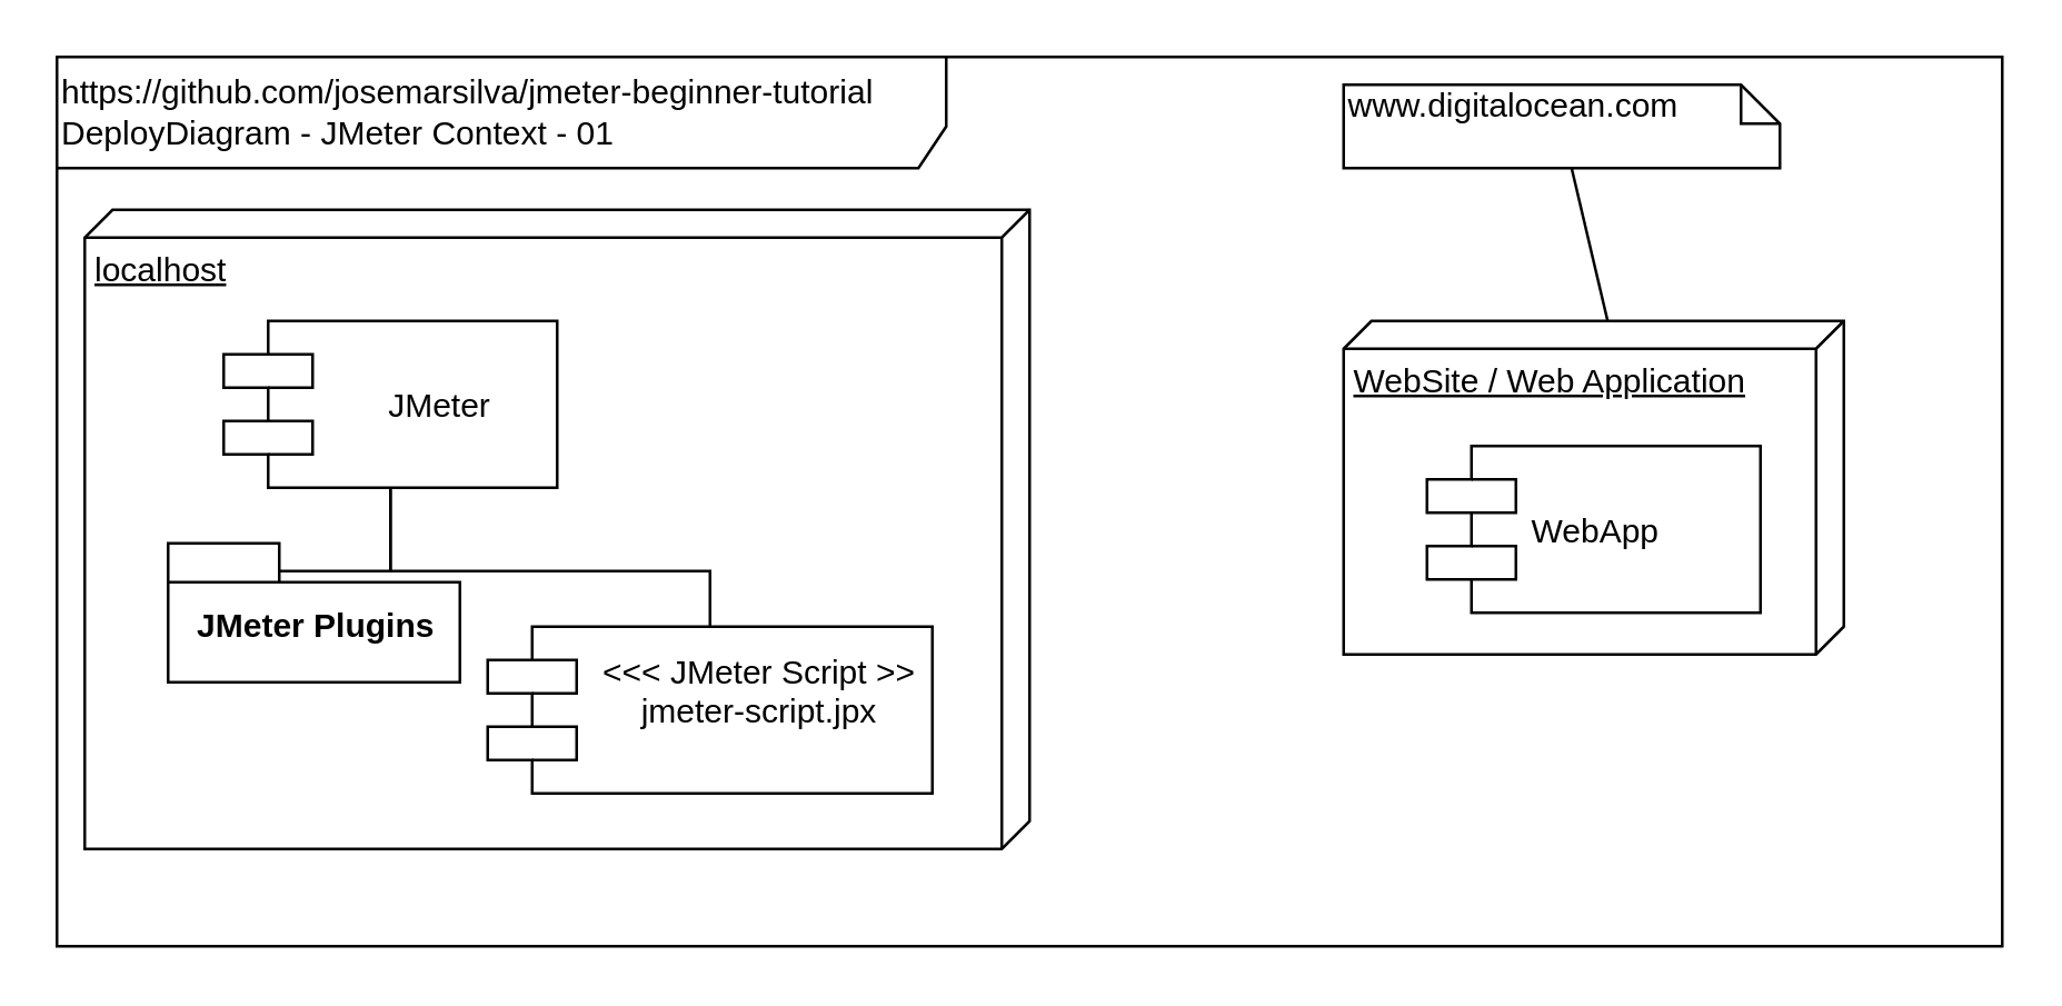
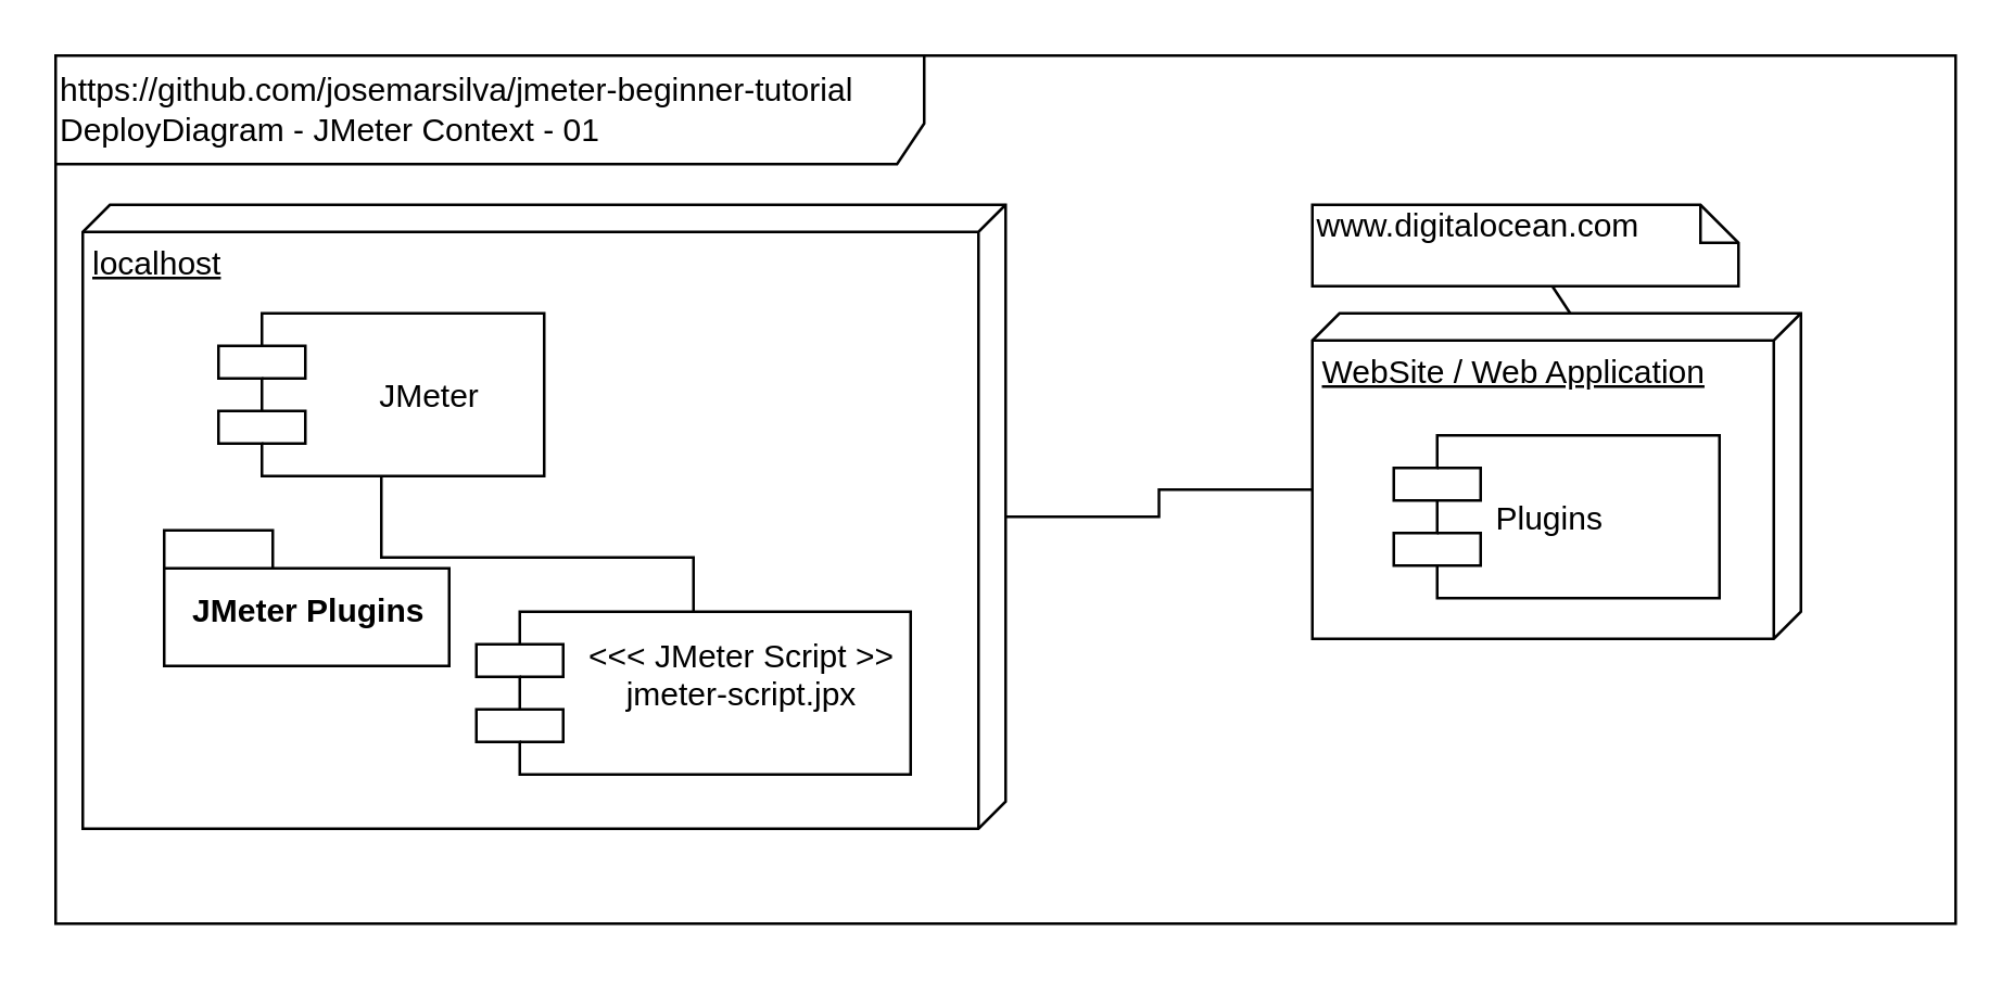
  <mxCell id="0" />
  <mxCell id="1" parent="0" />
  <mxCell id="2" value="&lt;div style=&quot;text-align: left&quot;&gt;&lt;span&gt;https://github.com/josemarsilva/jmeter-beginner-tutorial&lt;/span&gt;&lt;/div&gt;&lt;div style=&quot;text-align: left&quot;&gt;&lt;span&gt;DeployDiagram - JMeter Context - 01&lt;/span&gt;&lt;/div&gt;" style="shape=umlFrame;whiteSpace=wrap;html=1;width=320;height=40;align=left;" vertex="1" parent="1"><mxGeometry x="20" y="20" width="700" height="320" as="geometry" /></mxCell>
+ <mxCell id="3" style="edgeStyle=orthogonalEdgeStyle;rounded=0;orthogonalLoop=1;jettySize=auto;html=1;entryX=0;entryY=0;entryDx=65;entryDy=180;entryPerimeter=0;endArrow=none;endFill=0;" edge="1" parent="1" source="4" target="8"><mxGeometry relative="1" as="geometry" /></mxCell>
  <mxCell id="4" value="localhost" style="verticalAlign=top;align=left;spacingTop=8;spacingLeft=2;spacingRight=12;shape=cube;size=10;direction=south;fontStyle=4;html=1;" vertex="1" parent="1"><mxGeometry x="30" y="75" width="340" height="230" as="geometry" /></mxCell>
  <mxCell id="5" style="edgeStyle=orthogonalEdgeStyle;rounded=0;orthogonalLoop=1;jettySize=auto;html=1;entryX=0.5;entryY=0;entryDx=0;entryDy=0;endArrow=none;endFill=0;" edge="1" parent="1" source="7" target="10"><mxGeometry relative="1" as="geometry"><Array as="points"><mxPoint x="140" y="205" /><mxPoint x="255" y="205" /></Array></mxGeometry></mxCell>
- <mxCell id="6" style="edgeStyle=orthogonalEdgeStyle;rounded=0;orthogonalLoop=1;jettySize=auto;html=1;entryX=0;entryY=0;entryDx=20;entryDy=0;entryPerimeter=0;endArrow=none;endFill=0;" edge="1" parent="1" source="7" target="11"><mxGeometry relative="1" as="geometry"><Array as="points"><mxPoint x="140" y="205" /><mxPoint x="80" y="205" /></Array></mxGeometry></mxCell>
  <mxCell id="7" value="JMeter" style="shape=component;align=center;spacingLeft=36;" vertex="1" parent="1"><mxGeometry x="80" y="115" width="120" height="60" as="geometry" /></mxCell>
  <mxCell id="8" value="WebSite / Web Application" style="verticalAlign=top;align=left;spacingTop=8;spacingLeft=2;spacingRight=12;shape=cube;size=10;direction=south;fontStyle=4;html=1;" vertex="1" parent="1"><mxGeometry x="483" y="115" width="180" height="120" as="geometry" /></mxCell>
- <mxCell id="9" value="WebApp" style="shape=component;align=left;spacingLeft=36;" vertex="1" parent="1"><mxGeometry x="513" y="160" width="120" height="60" as="geometry" /></mxCell>
+ <mxCell id="9" value="Plugins" style="shape=component;align=left;spacingLeft=36;" vertex="1" parent="1"><mxGeometry x="513" y="160" width="120" height="60" as="geometry" /></mxCell>
  <mxCell id="10" value="&lt;&lt;&lt; JMeter Script &gt;&gt;&#10;jmeter-script.jpx&#10;" style="shape=component;align=center;spacingLeft=36;" vertex="1" parent="1"><mxGeometry x="175" y="225" width="160" height="60" as="geometry" /></mxCell>
  <mxCell id="11" value="JMeter Plugins" style="shape=folder;fontStyle=1;spacingTop=10;tabWidth=40;tabHeight=14;tabPosition=left;html=1;align=center;" vertex="1" parent="1"><mxGeometry x="60" y="195" width="105" height="50" as="geometry" /></mxCell>
  <mxCell id="12" style="rounded=0;orthogonalLoop=1;jettySize=auto;html=1;entryX=0;entryY=0;entryDx=0;entryDy=85;entryPerimeter=0;endArrow=none;endFill=0;dashed=0;" edge="1" parent="1" source="13" target="8"><mxGeometry relative="1" as="geometry" /></mxCell>
- <mxCell id="13" value="www.digitalocean.com" style="shape=note;whiteSpace=wrap;html=1;size=14;verticalAlign=top;align=left;spacingTop=-6;" vertex="1" parent="1"><mxGeometry x="483" y="30" width="157" height="30" as="geometry" /></mxCell>
+ <mxCell id="13" value="www.digitalocean.com" style="shape=note;whiteSpace=wrap;html=1;size=14;verticalAlign=top;align=left;spacingTop=-6;" vertex="1" parent="1"><mxGeometry x="483" y="75" width="157" height="30" as="geometry" /></mxCell>
